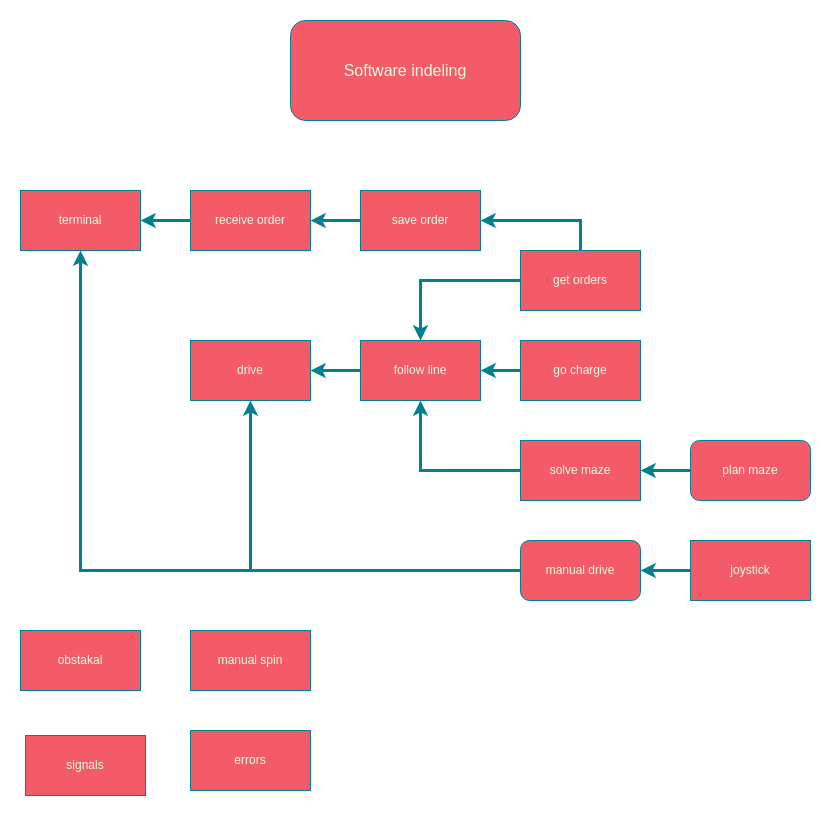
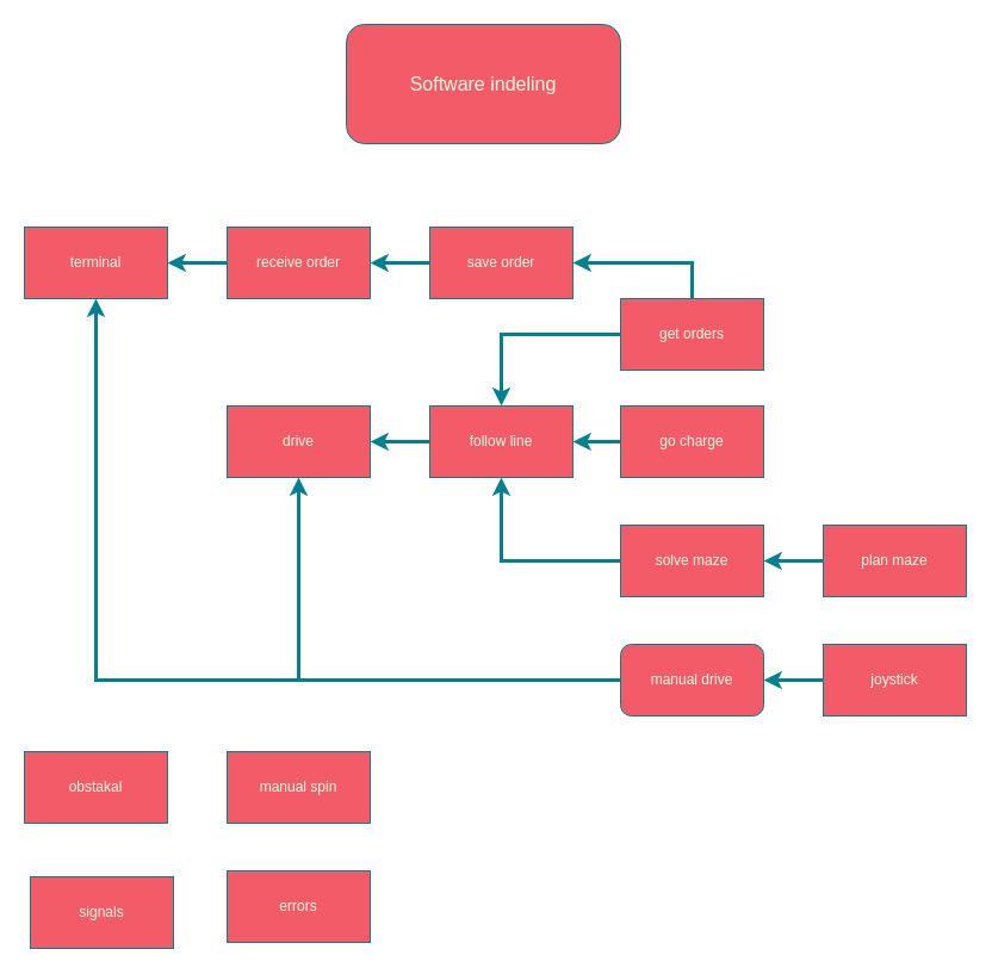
  <mxCell id="0" />
  <mxCell id="1" parent="0" />
  <mxCell id="2" value="&lt;font size=&quot;3&quot;&gt;Software indeling&lt;/font&gt;" style="rounded=1;whiteSpace=wrap;html=1;labelBackgroundColor=none;fillColor=#F45B69;strokeColor=#028090;fontColor=#E4FDE1;" vertex="1" parent="1"><mxGeometry x="290" y="20" width="230" height="100" as="geometry" /></mxCell>
  <mxCell id="3" value="drive" style="rounded=0;whiteSpace=wrap;html=1;labelBackgroundColor=none;fillColor=#F45B69;strokeColor=#028090;fontColor=#E4FDE1;" vertex="1" parent="1"><mxGeometry x="190" y="340" width="120" height="60" as="geometry" /></mxCell>
  <mxCell id="4" value="" style="edgeStyle=orthogonalEdgeStyle;rounded=0;orthogonalLoop=1;jettySize=auto;html=1;strokeColor=#028090;fontColor=default;fillColor=#F45B69;labelBackgroundColor=none;strokeWidth=3;" edge="1" parent="1" source="5" target="7"><mxGeometry relative="1" as="geometry" /></mxCell>
  <mxCell id="5" value="solve maze" style="rounded=0;whiteSpace=wrap;html=1;strokeColor=#028090;fontColor=#E4FDE1;fillColor=#F45B69;labelBackgroundColor=none;" vertex="1" parent="1"><mxGeometry x="520" y="440" width="120" height="60" as="geometry" /></mxCell>
  <mxCell id="6" value="" style="edgeStyle=orthogonalEdgeStyle;rounded=0;orthogonalLoop=1;jettySize=auto;html=1;strokeColor=#028090;fontColor=default;fillColor=#F45B69;labelBackgroundColor=none;strokeWidth=3;" edge="1" parent="1" source="7" target="3"><mxGeometry relative="1" as="geometry" /></mxCell>
  <mxCell id="7" value="follow line" style="rounded=0;whiteSpace=wrap;html=1;strokeColor=#028090;fontColor=#E4FDE1;fillColor=#F45B69;labelBackgroundColor=none;" vertex="1" parent="1"><mxGeometry x="360" y="340" width="120" height="60" as="geometry" /></mxCell>
  <mxCell id="8" style="edgeStyle=orthogonalEdgeStyle;rounded=0;orthogonalLoop=1;jettySize=auto;html=1;exitX=0;exitY=0.5;exitDx=0;exitDy=0;entryX=0.5;entryY=0;entryDx=0;entryDy=0;strokeColor=#028090;fontColor=#E4FDE1;fillColor=#F45B69;strokeWidth=3;" edge="1" parent="1" source="10" target="7"><mxGeometry relative="1" as="geometry" /></mxCell>
  <mxCell id="9" style="edgeStyle=orthogonalEdgeStyle;rounded=0;orthogonalLoop=1;jettySize=auto;html=1;exitX=0.5;exitY=0;exitDx=0;exitDy=0;entryX=1;entryY=0.5;entryDx=0;entryDy=0;strokeColor=#028090;fontColor=#E4FDE1;fillColor=#F45B69;strokeWidth=3;" edge="1" parent="1" source="10" target="14"><mxGeometry relative="1" as="geometry" /></mxCell>
  <mxCell id="10" value="get orders" style="rounded=0;whiteSpace=wrap;html=1;strokeColor=#028090;fontColor=#E4FDE1;fillColor=#F45B69;labelBackgroundColor=none;" vertex="1" parent="1"><mxGeometry x="520" y="250" width="120" height="60" as="geometry" /></mxCell>
  <mxCell id="11" value="" style="edgeStyle=orthogonalEdgeStyle;rounded=0;orthogonalLoop=1;jettySize=auto;html=1;strokeColor=#028090;fontColor=default;fillColor=#F45B69;labelBackgroundColor=none;strokeWidth=3;" edge="1" parent="1" source="12" target="7"><mxGeometry relative="1" as="geometry" /></mxCell>
  <mxCell id="12" value="go charge" style="whiteSpace=wrap;html=1;strokeColor=#028090;fontColor=#E4FDE1;fillColor=#F45B69;labelBackgroundColor=none;" vertex="1" parent="1"><mxGeometry x="520" y="340" width="120" height="60" as="geometry" /></mxCell>
  <mxCell id="13" value="" style="edgeStyle=orthogonalEdgeStyle;rounded=0;orthogonalLoop=1;jettySize=auto;html=1;strokeColor=#028090;fontColor=#E4FDE1;fillColor=#F45B69;strokeWidth=3;" edge="1" parent="1" source="14" target="16"><mxGeometry relative="1" as="geometry" /></mxCell>
  <mxCell id="14" value="save order" style="whiteSpace=wrap;html=1;strokeColor=#028090;fontColor=#E4FDE1;fillColor=#F45B69;labelBackgroundColor=none;" vertex="1" parent="1"><mxGeometry x="360" y="190" width="120" height="60" as="geometry" /></mxCell>
  <mxCell id="15" value="" style="edgeStyle=orthogonalEdgeStyle;rounded=0;orthogonalLoop=1;jettySize=auto;html=1;strokeColor=#028090;fontColor=#E4FDE1;fillColor=#F45B69;strokeWidth=3;" edge="1" parent="1" source="16" target="17"><mxGeometry relative="1" as="geometry" /></mxCell>
  <mxCell id="16" value="receive order" style="whiteSpace=wrap;html=1;strokeColor=#028090;fontColor=#E4FDE1;fillColor=#F45B69;labelBackgroundColor=none;" vertex="1" parent="1"><mxGeometry x="190" y="190" width="120" height="60" as="geometry" /></mxCell>
  <mxCell id="17" value="terminal" style="rounded=0;whiteSpace=wrap;html=1;strokeColor=#028090;fontColor=#E4FDE1;fillColor=#F45B69;labelBackgroundColor=none;" vertex="1" parent="1"><mxGeometry x="20" y="190" width="120" height="60" as="geometry" /></mxCell>
  <mxCell id="18" value="" style="edgeStyle=orthogonalEdgeStyle;rounded=0;orthogonalLoop=1;jettySize=auto;html=1;strokeColor=#028090;fontColor=default;fillColor=#F45B69;labelBackgroundColor=none;strokeWidth=3;" edge="1" parent="1" source="19" target="5"><mxGeometry relative="1" as="geometry" /></mxCell>
- <mxCell id="19" value="plan maze" style="whiteSpace=wrap;html=1;strokeColor=#028090;fontColor=#E4FDE1;fillColor=#F45B69;labelBackgroundColor=none;rounded=1;" vertex="1" parent="1"><mxGeometry x="690" y="440" width="120" height="60" as="geometry" /></mxCell>
+ <mxCell id="19" value="plan maze" style="rounded=0;whiteSpace=wrap;html=1;strokeColor=#028090;fontColor=#E4FDE1;fillColor=#F45B69;labelBackgroundColor=none;" vertex="1" parent="1"><mxGeometry x="690" y="440" width="120" height="60" as="geometry" /></mxCell>
  <mxCell id="20" value="obstakal" style="rounded=0;whiteSpace=wrap;html=1;strokeColor=#028090;fontColor=#E4FDE1;fillColor=#F45B69;labelBackgroundColor=none;" vertex="1" parent="1"><mxGeometry x="20" y="630" width="120" height="60" as="geometry" /></mxCell>
  <mxCell id="21" style="edgeStyle=orthogonalEdgeStyle;rounded=0;orthogonalLoop=1;jettySize=auto;html=1;exitX=0;exitY=0.5;exitDx=0;exitDy=0;entryX=0.5;entryY=1;entryDx=0;entryDy=0;strokeColor=#028090;fontColor=#E4FDE1;fillColor=#F45B69;strokeWidth=3;" edge="1" parent="1" source="23" target="3"><mxGeometry relative="1" as="geometry" /></mxCell>
  <mxCell id="22" style="edgeStyle=orthogonalEdgeStyle;rounded=0;orthogonalLoop=1;jettySize=auto;html=1;exitX=0;exitY=0.5;exitDx=0;exitDy=0;entryX=0.5;entryY=1;entryDx=0;entryDy=0;strokeColor=#028090;fontColor=#E4FDE1;fillColor=#F45B69;strokeWidth=3;" edge="1" parent="1" source="23" target="17"><mxGeometry relative="1" as="geometry" /></mxCell>
  <mxCell id="23" value="manual drive" style="whiteSpace=wrap;html=1;strokeColor=#028090;fontColor=#E4FDE1;fillColor=#F45B69;rounded=1;" vertex="1" parent="1"><mxGeometry x="520" y="540" width="120" height="60" as="geometry" /></mxCell>
  <mxCell id="24" value="manual spin" style="whiteSpace=wrap;html=1;strokeColor=#028090;fontColor=#E4FDE1;fillColor=#F45B69;" vertex="1" parent="1"><mxGeometry x="190" y="630" width="120" height="60" as="geometry" /></mxCell>
  <mxCell id="25" style="edgeStyle=orthogonalEdgeStyle;rounded=0;orthogonalLoop=1;jettySize=auto;html=1;exitX=0;exitY=0.5;exitDx=0;exitDy=0;strokeColor=#028090;fontColor=#E4FDE1;fillColor=#F45B69;strokeWidth=3;" edge="1" parent="1" source="26" target="23"><mxGeometry relative="1" as="geometry" /></mxCell>
  <mxCell id="26" value="joystick" style="whiteSpace=wrap;html=1;strokeColor=#028090;fontColor=#E4FDE1;fillColor=#F45B69;" vertex="1" parent="1"><mxGeometry x="690" y="540" width="120" height="60" as="geometry" /></mxCell>
  <mxCell id="27" value="errors" style="whiteSpace=wrap;html=1;strokeColor=#028090;fontColor=#E4FDE1;fillColor=#F45B69;" vertex="1" parent="1"><mxGeometry x="190" y="730" width="120" height="60" as="geometry" /></mxCell>
  <mxCell id="28" value="signals" style="whiteSpace=wrap;html=1;strokeColor=#028090;fontColor=#E4FDE1;fillColor=#F45B69;" vertex="1" parent="1"><mxGeometry x="25" y="735" width="120" height="60" as="geometry" /></mxCell>
